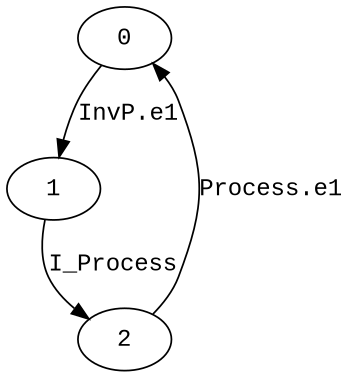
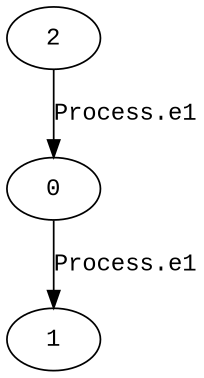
  digraph {
    fontname="Liberation Mono"
    node [fontname="Liberation Mono"]
    edge [fontname="Liberation Mono"]
    0
    1
    2
-   0 -> 1 [label="InvP.e1"]
-   1 -> 2 [label=I_Process]
+   0 -> 1 [label="Process.e1"]
    2 -> 0 [label="Process.e1"]
  }
